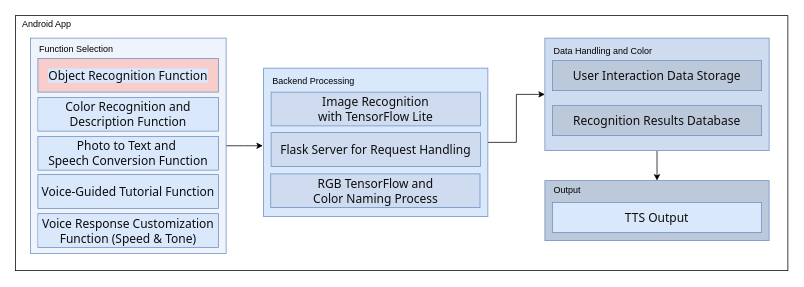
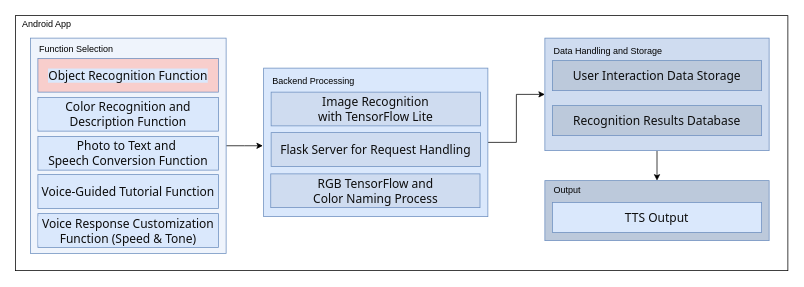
  <mxCell id="0" />
  <mxCell id="1" parent="0" />
  <mxCell id="2" value="" style="rounded=0;whiteSpace=wrap;html=1;shadow=0;" vertex="1" parent="1"><mxGeometry x="20" y="20" width="1030" height="340" as="geometry" /></mxCell>
  <mxCell id="3" style="edgeStyle=orthogonalEdgeStyle;rounded=0;orthogonalLoop=1;jettySize=auto;html=1;entryX=0;entryY=0.5;entryDx=0;entryDy=0;" edge="1" parent="1" source="16" target="22"><mxGeometry relative="1" as="geometry" /></mxCell>
  <mxCell id="4" style="edgeStyle=orthogonalEdgeStyle;rounded=0;orthogonalLoop=1;jettySize=auto;html=1;entryX=0.5;entryY=0;entryDx=0;entryDy=0;" edge="1" parent="1" source="22" target="27"><mxGeometry relative="1" as="geometry" /></mxCell>
  <mxCell id="5" value="Android App" style="rounded=0;whiteSpace=wrap;html=1;fillColor=none;opacity=0;movable=1;resizable=1;rotatable=1;deletable=1;editable=1;locked=0;connectable=1;" vertex="1" parent="1"><mxGeometry x="22" y="27" width="80" height="10" as="geometry" /></mxCell>
  <mxCell id="6" style="edgeStyle=orthogonalEdgeStyle;rounded=0;orthogonalLoop=1;jettySize=auto;html=1;" edge="1" parent="1" source="7"><mxGeometry relative="1" as="geometry"><mxPoint x="350" y="193.5" as="targetPoint" /></mxGeometry></mxCell>
  <mxCell id="7" value="" style="group;movable=1;resizable=1;rotatable=1;deletable=1;editable=1;locked=0;connectable=1;" connectable="0" vertex="1" parent="1"><mxGeometry x="40" y="50" width="261" height="287" as="geometry" /></mxCell>
  <mxCell id="8" value="" style="rounded=0;whiteSpace=wrap;html=1;fillColor=#EFF4FC;strokeColor=#6c8ebf;movable=1;resizable=1;rotatable=1;deletable=1;editable=1;locked=0;connectable=1;" vertex="1" parent="7"><mxGeometry width="261" height="287" as="geometry" /></mxCell>
  <mxCell id="9" value="&lt;div style=&quot;&quot;&gt;&lt;font face=&quot;Söhne, ui-sans-serif, system-ui, -apple-system, Segoe UI, Roboto, Ubuntu, Cantarell, Noto Sans, sans-serif, Helvetica Neue, Arial, Apple Color Emoji, Segoe UI Emoji, Segoe UI Symbol, Noto Color Emoji&quot; color=&quot;#0d0d0d&quot;&gt;&lt;span style=&quot;font-size: 16px; white-space-collapse: preserve;&quot;&gt;Object Recognition Function&lt;/span&gt;&lt;/font&gt;&lt;/div&gt;" style="rounded=0;whiteSpace=wrap;html=1;labelBackgroundColor=#DAE8FC;fillColor=#f8cecc;strokeColor=#6c8ebf;align=center;movable=1;resizable=1;rotatable=1;deletable=1;editable=1;locked=0;connectable=1;" vertex="1" parent="7"><mxGeometry x="10.02" y="27" width="240.92" height="45" as="geometry" /></mxCell>
  <mxCell id="10" value="Function Selection" style="rounded=0;whiteSpace=wrap;html=1;fillColor=none;opacity=0;align=left;movable=1;resizable=1;rotatable=1;deletable=1;editable=1;locked=0;connectable=1;" vertex="1" parent="7"><mxGeometry x="10.02" y="8" width="110.42" height="13" as="geometry" /></mxCell>
  <mxCell id="11" value="&lt;div style=&quot;&quot;&gt;&lt;font face=&quot;Söhne, ui-sans-serif, system-ui, -apple-system, Segoe UI, Roboto, Ubuntu, Cantarell, Noto Sans, sans-serif, Helvetica Neue, Arial, Apple Color Emoji, Segoe UI Emoji, Segoe UI Symbol, Noto Color Emoji&quot; color=&quot;#0d0d0d&quot;&gt;&lt;span style=&quot;font-size: 16px; white-space-collapse: preserve;&quot;&gt;Color Recognition and Description Function&lt;/span&gt;&lt;/font&gt;&lt;br&gt;&lt;/div&gt;" style="rounded=0;whiteSpace=wrap;html=1;labelBackgroundColor=#DAE8FC;fillColor=#DAE8FC;strokeColor=#6c8ebf;align=center;movable=1;resizable=1;rotatable=1;deletable=1;editable=1;locked=0;connectable=1;" vertex="1" parent="7"><mxGeometry x="10.04" y="79" width="240.92" height="45" as="geometry" /></mxCell>
  <mxCell id="12" value="&lt;div style=&quot;&quot;&gt;&lt;font color=&quot;#0d0d0d&quot; face=&quot;Söhne, ui-sans-serif, system-ui, -apple-system, Segoe UI, Roboto, Ubuntu, Cantarell, Noto Sans, sans-serif, Helvetica Neue, Arial, Apple Color Emoji, Segoe UI Emoji, Segoe UI Symbol, Noto Color Emoji&quot;&gt;&lt;span style=&quot;font-size: 16px; white-space-collapse: preserve;&quot;&gt;Voice-Guided Tutorial Function&lt;/span&gt;&lt;/font&gt;&lt;br&gt;&lt;/div&gt;" style="rounded=0;whiteSpace=wrap;html=1;labelBackgroundColor=#DAE8FC;fillColor=#DAE8FC;strokeColor=#6c8ebf;align=center;movable=1;resizable=1;rotatable=1;deletable=1;editable=1;locked=0;connectable=1;" vertex="1" parent="7"><mxGeometry x="10.02" y="182" width="240.92" height="45" as="geometry" /></mxCell>
  <mxCell id="13" value="&lt;div style=&quot;&quot;&gt;&lt;font color=&quot;#0d0d0d&quot; face=&quot;Söhne, ui-sans-serif, system-ui, -apple-system, Segoe UI, Roboto, Ubuntu, Cantarell, Noto Sans, sans-serif, Helvetica Neue, Arial, Apple Color Emoji, Segoe UI Emoji, Segoe UI Symbol, Noto Color Emoji&quot;&gt;&lt;span style=&quot;font-size: 16px; white-space-collapse: preserve;&quot;&gt;Voice Response Customization Function (Speed &amp;amp; Tone)&lt;/span&gt;&lt;/font&gt;&lt;br&gt;&lt;/div&gt;" style="rounded=0;whiteSpace=wrap;html=1;labelBackgroundColor=#DAE8FC;fillColor=#DAE8FC;strokeColor=#6c8ebf;align=center;movable=1;resizable=1;rotatable=1;deletable=1;editable=1;locked=0;connectable=1;" vertex="1" parent="7"><mxGeometry x="10.04" y="234" width="240.92" height="45" as="geometry" /></mxCell>
  <mxCell id="14" value="&lt;div style=&quot;&quot;&gt;&lt;font color=&quot;#0d0d0d&quot; face=&quot;Söhne, ui-sans-serif, system-ui, -apple-system, Segoe UI, Roboto, Ubuntu, Cantarell, Noto Sans, sans-serif, Helvetica Neue, Arial, Apple Color Emoji, Segoe UI Emoji, Segoe UI Symbol, Noto Color Emoji&quot;&gt;&lt;span style=&quot;font-size: 16px; white-space-collapse: preserve;&quot;&gt;Photo to Text and &lt;/span&gt;&lt;/font&gt;&lt;/div&gt;&lt;div style=&quot;&quot;&gt;&lt;font color=&quot;#0d0d0d&quot; face=&quot;Söhne, ui-sans-serif, system-ui, -apple-system, Segoe UI, Roboto, Ubuntu, Cantarell, Noto Sans, sans-serif, Helvetica Neue, Arial, Apple Color Emoji, Segoe UI Emoji, Segoe UI Symbol, Noto Color Emoji&quot;&gt;&lt;span style=&quot;font-size: 16px; white-space-collapse: preserve;&quot;&gt;Speech Conversion Function&lt;/span&gt;&lt;/font&gt;&lt;br&gt;&lt;/div&gt;" style="rounded=0;whiteSpace=wrap;html=1;labelBackgroundColor=#DAE8FC;fillColor=#DAE8FC;strokeColor=#6c8ebf;align=center;movable=1;resizable=1;rotatable=1;deletable=1;editable=1;locked=0;connectable=1;" vertex="1" parent="7"><mxGeometry x="10.04" y="131" width="240.92" height="45" as="geometry" /></mxCell>
  <mxCell id="15" value="" style="group" connectable="0" vertex="1" parent="1"><mxGeometry x="351" y="90" width="299" height="198" as="geometry" /></mxCell>
  <mxCell id="16" value="" style="rounded=0;whiteSpace=wrap;html=1;fillColor=#dae8fc;strokeColor=#6c8ebf;" vertex="1" parent="15"><mxGeometry width="299" height="198" as="geometry" /></mxCell>
  <mxCell id="17" value="&lt;div style=&quot;&quot;&gt;&lt;font face=&quot;Söhne, ui-sans-serif, system-ui, -apple-system, Segoe UI, Roboto, Ubuntu, Cantarell, Noto Sans, sans-serif, Helvetica Neue, Arial, Apple Color Emoji, Segoe UI Emoji, Segoe UI Symbol, Noto Color Emoji&quot; color=&quot;#0d0d0d&quot;&gt;&lt;span style=&quot;font-size: 16px; white-space-collapse: preserve;&quot;&gt;Image Recognition&lt;/span&gt;&lt;/font&gt;&lt;/div&gt;&lt;div style=&quot;&quot;&gt;&lt;span style=&quot;color: rgb(13, 13, 13); font-family: Söhne, ui-sans-serif, system-ui, -apple-system, &amp;quot;Segoe UI&amp;quot;, Roboto, Ubuntu, Cantarell, &amp;quot;Noto Sans&amp;quot;, sans-serif, &amp;quot;Helvetica Neue&amp;quot;, Arial, &amp;quot;Apple Color Emoji&amp;quot;, &amp;quot;Segoe UI Emoji&amp;quot;, &amp;quot;Segoe UI Symbol&amp;quot;, &amp;quot;Noto Color Emoji&amp;quot;; font-size: 16px; white-space-collapse: preserve;&quot;&gt;with TensorFlow Lite&lt;/span&gt;&lt;/div&gt;" style="rounded=0;whiteSpace=wrap;html=1;labelBackgroundColor=#CFDCF0;fillColor=#CFDCF0;strokeColor=#6c8ebf;align=center;" vertex="1" parent="15"><mxGeometry x="10" y="32.004" width="279" height="45" as="geometry" /></mxCell>
  <mxCell id="18" value="Backend Processing" style="rounded=0;whiteSpace=wrap;html=1;fillColor=none;opacity=0;align=left;" vertex="1" parent="15"><mxGeometry x="9.5" y="12.996" width="130" height="10.385" as="geometry" /></mxCell>
  <mxCell id="19" value="&lt;div style=&quot;&quot;&gt;&lt;font face=&quot;Söhne, ui-sans-serif, system-ui, -apple-system, Segoe UI, Roboto, Ubuntu, Cantarell, Noto Sans, sans-serif, Helvetica Neue, Arial, Apple Color Emoji, Segoe UI Emoji, Segoe UI Symbol, Noto Color Emoji&quot; color=&quot;#0d0d0d&quot;&gt;&lt;span style=&quot;font-size: 16px; white-space-collapse: preserve;&quot;&gt;Flask Server for Request Handling&lt;/span&gt;&lt;/font&gt;&lt;br&gt;&lt;/div&gt;" style="rounded=0;whiteSpace=wrap;html=1;labelBackgroundColor=#CFDCF0;fillColor=#CFDCF0;strokeColor=#6c8ebf;align=center;" vertex="1" parent="15"><mxGeometry x="10" y="86.004" width="279" height="45" as="geometry" /></mxCell>
  <mxCell id="20" value="&lt;div style=&quot;&quot;&gt;&lt;font face=&quot;Söhne, ui-sans-serif, system-ui, -apple-system, Segoe UI, Roboto, Ubuntu, Cantarell, Noto Sans, sans-serif, Helvetica Neue, Arial, Apple Color Emoji, Segoe UI Emoji, Segoe UI Symbol, Noto Color Emoji&quot; color=&quot;#0d0d0d&quot;&gt;&lt;span style=&quot;font-size: 16px; white-space-collapse: preserve;&quot;&gt;RGB TensorFlow and&lt;/span&gt;&lt;/font&gt;&lt;/div&gt;&lt;div style=&quot;&quot;&gt;&lt;font face=&quot;Söhne, ui-sans-serif, system-ui, -apple-system, Segoe UI, Roboto, Ubuntu, Cantarell, Noto Sans, sans-serif, Helvetica Neue, Arial, Apple Color Emoji, Segoe UI Emoji, Segoe UI Symbol, Noto Color Emoji&quot; color=&quot;#0d0d0d&quot;&gt;&lt;span style=&quot;font-size: 16px; white-space-collapse: preserve;&quot;&gt;Color Naming Process&lt;/span&gt;&lt;/font&gt;&lt;br&gt;&lt;/div&gt;" style="rounded=0;whiteSpace=wrap;html=1;labelBackgroundColor=#CFDCF0;fillColor=#CFDCF0;strokeColor=#6c8ebf;align=center;" vertex="1" parent="15"><mxGeometry x="9.5" y="141.004" width="279" height="45" as="geometry" /></mxCell>
  <mxCell id="21" value="" style="group" connectable="0" vertex="1" parent="1"><mxGeometry x="726" y="50" width="299" height="150" as="geometry" /></mxCell>
  <mxCell id="22" value="" style="rounded=0;whiteSpace=wrap;html=1;fillColor=#CFDCF0;strokeColor=#6c8ebf;" vertex="1" parent="21"><mxGeometry width="299" height="150" as="geometry" /></mxCell>
  <mxCell id="23" value="&lt;div style=&quot;text-align: left;&quot;&gt;&lt;font face=&quot;Söhne, ui-sans-serif, system-ui, -apple-system, Segoe UI, Roboto, Ubuntu, Cantarell, Noto Sans, sans-serif, Helvetica Neue, Arial, Apple Color Emoji, Segoe UI Emoji, Segoe UI Symbol, Noto Color Emoji&quot; color=&quot;#0d0d0d&quot;&gt;&lt;span style=&quot;font-size: 16px; white-space-collapse: preserve;&quot;&gt;Recognition Results Database&lt;/span&gt;&lt;/font&gt;&lt;br&gt;&lt;/div&gt;" style="rounded=0;whiteSpace=wrap;html=1;labelBackgroundColor=#BCC9DB;fillColor=#BCC9DB;strokeColor=#6c8ebf;align=center;" vertex="1" parent="21"><mxGeometry x="10" y="90" width="279" height="40" as="geometry" /></mxCell>
  <mxCell id="24" value="&lt;div style=&quot;text-align: left;&quot;&gt;&lt;font face=&quot;Söhne, ui-sans-serif, system-ui, -apple-system, Segoe UI, Roboto, Ubuntu, Cantarell, Noto Sans, sans-serif, Helvetica Neue, Arial, Apple Color Emoji, Segoe UI Emoji, Segoe UI Symbol, Noto Color Emoji&quot; color=&quot;#0d0d0d&quot;&gt;&lt;span style=&quot;font-size: 16px; white-space-collapse: preserve;&quot;&gt;User Interaction Data Storage&lt;/span&gt;&lt;/font&gt;&lt;br&gt;&lt;/div&gt;" style="rounded=0;whiteSpace=wrap;html=1;labelBackgroundColor=#BCC9DB;fillColor=#BCC9DB;strokeColor=#6c8ebf;align=center;" vertex="1" parent="21"><mxGeometry x="10" y="30" width="279" height="40" as="geometry" /></mxCell>
- <mxCell id="25" value="&lt;div&gt;Data Handling and Color&lt;/div&gt;" style="rounded=0;whiteSpace=wrap;html=1;fillColor=none;opacity=0;align=left;" vertex="1" parent="21"><mxGeometry x="10" y="12" width="164" height="10" as="geometry" /></mxCell>
+ <mxCell id="25" value="&lt;div&gt;Data Handling and Storage&lt;/div&gt;" style="rounded=0;whiteSpace=wrap;html=1;fillColor=none;opacity=0;align=left;" vertex="1" parent="21"><mxGeometry x="10" y="12" width="164" height="10" as="geometry" /></mxCell>
  <mxCell id="26" value="" style="group" connectable="0" vertex="1" parent="1"><mxGeometry x="726" y="240" width="299" height="80" as="geometry" /></mxCell>
  <mxCell id="27" value="" style="rounded=0;whiteSpace=wrap;html=1;fillColor=#BCC9DB;strokeColor=#6c8ebf;" vertex="1" parent="26"><mxGeometry width="299" height="80" as="geometry" /></mxCell>
  <mxCell id="28" value="&lt;div style=&quot;text-align: left;&quot;&gt;&lt;font face=&quot;Söhne, ui-sans-serif, system-ui, -apple-system, Segoe UI, Roboto, Ubuntu, Cantarell, Noto Sans, sans-serif, Helvetica Neue, Arial, Apple Color Emoji, Segoe UI Emoji, Segoe UI Symbol, Noto Color Emoji&quot; color=&quot;#0d0d0d&quot;&gt;&lt;span style=&quot;font-size: 16px; white-space-collapse: preserve;&quot;&gt;TTS Output&lt;/span&gt;&lt;/font&gt;&lt;br&gt;&lt;/div&gt;" style="rounded=0;whiteSpace=wrap;html=1;labelBackgroundColor=#DAE8FC;fillColor=#DAE8FC;strokeColor=#6c8ebf;align=center;" vertex="1" parent="26"><mxGeometry x="10" y="29" width="279" height="40" as="geometry" /></mxCell>
  <mxCell id="29" value="Output" style="rounded=0;whiteSpace=wrap;html=1;fillColor=none;opacity=0;align=left;" vertex="1" parent="26"><mxGeometry x="10" y="8" width="70" height="10" as="geometry" /></mxCell>
